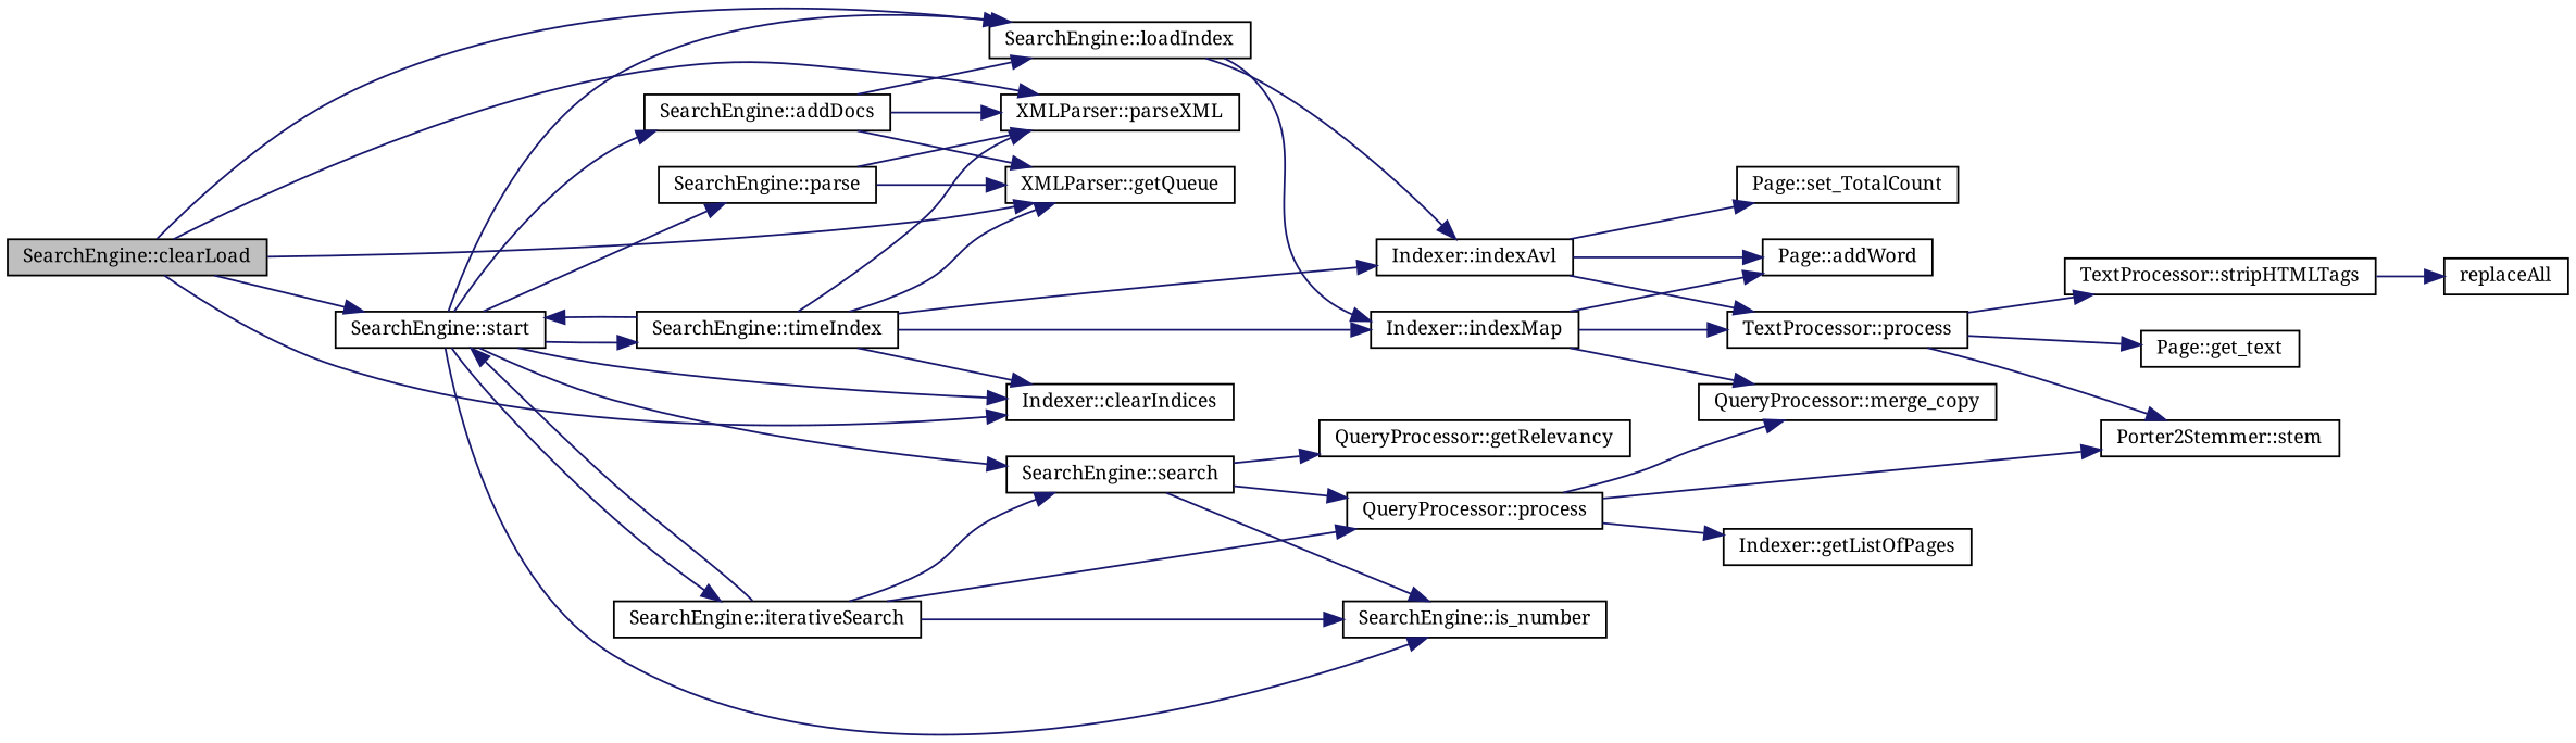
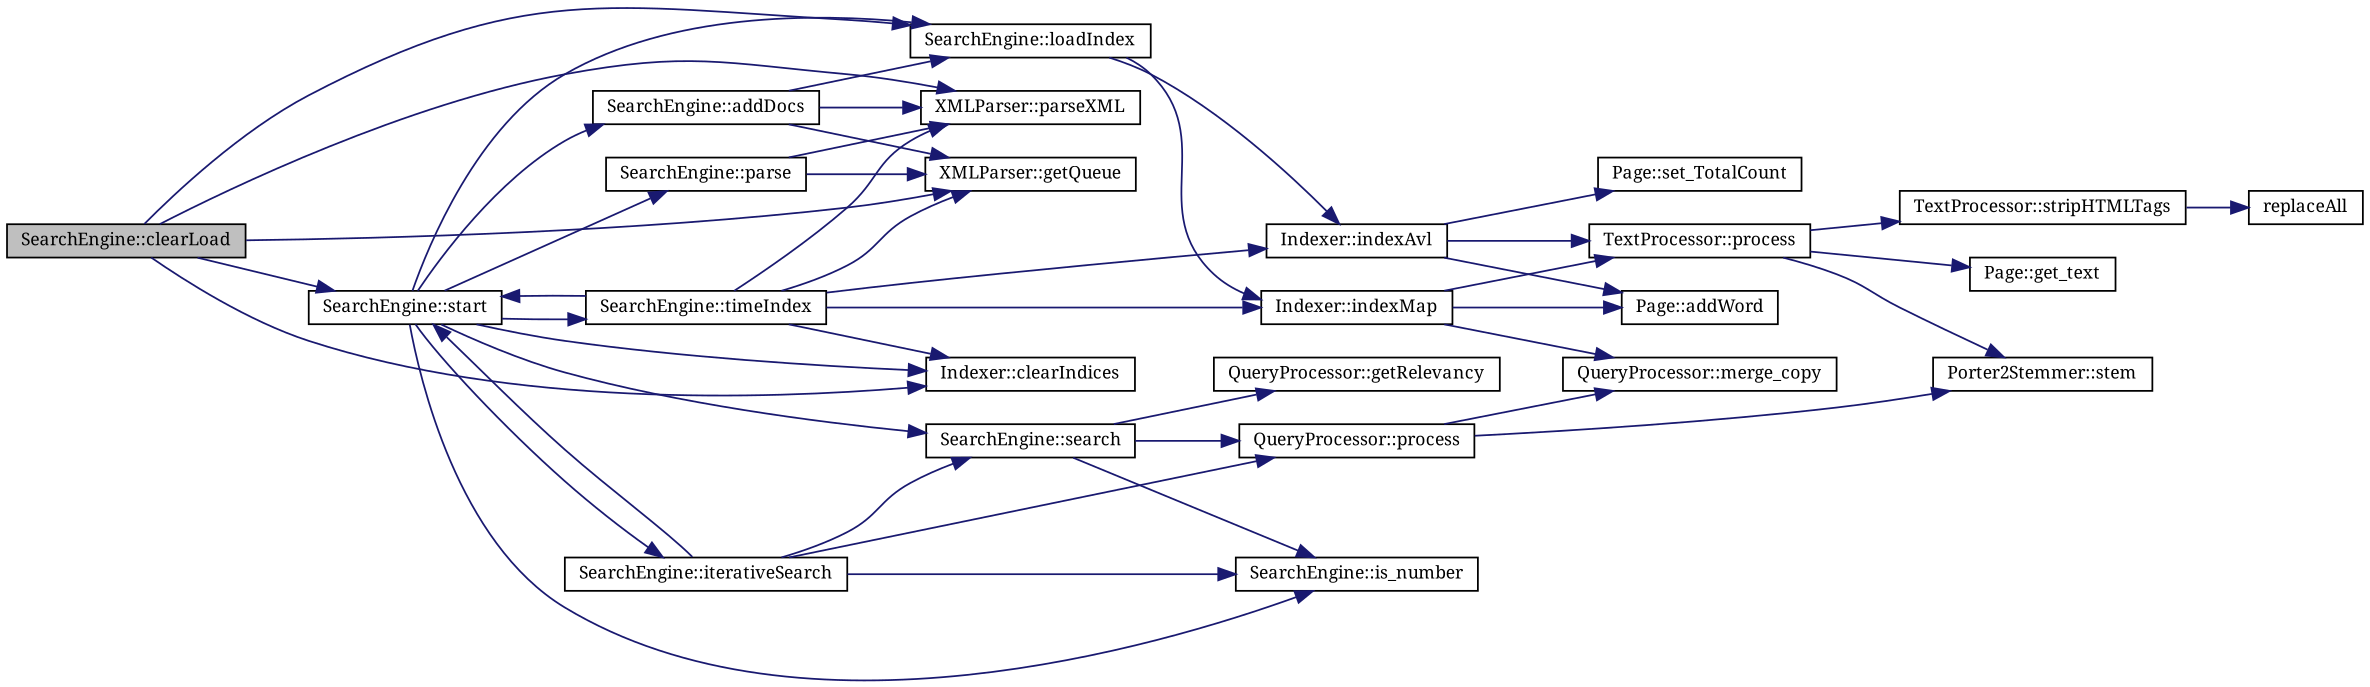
  digraph {
    fontname="Noto Serif"
    rankdir=LR
    node [color=black fillcolor=white fontname="Noto Serif" fontsize=10 shape=record style=filled]
    edge [color=midnightblue fontname="Noto Serif" fontsize=10 labelfontname=Helvetica labelfontsize=10 style=solid]
    n1 [fillcolor=grey75 fontcolor=black height=0.2 label="SearchEngine::clearLoad" width=0.4]
    n2 [height=0.2 label="SearchEngine::start" width=0.4]
    n3 [height=0.2 label="XMLParser::parseXML" width=0.4]
    n4 [height=0.2 label="XMLParser::getQueue" width=0.4]
    n5 [height=0.2 label="SearchEngine::loadIndex" width=0.4]
    n6 [height=0.2 label="Indexer::clearIndices" width=0.4]
    n7 [height=0.2 label="SearchEngine::parse" width=0.4]
    n8 [height=0.2 label="SearchEngine::is_number" width=0.4]
    n9 [height=0.2 label="SearchEngine::addDocs" width=0.4]
    n10 [height=0.2 label="SearchEngine::search" width=0.4]
    n11 [height=0.2 label="SearchEngine::iterativeSearch" width=0.4]
    n12 [height=0.2 label="SearchEngine::timeIndex" width=0.4]
    n13 [height=0.2 label="Indexer::indexMap" width=0.4]
    n14 [height=0.2 label="Indexer::indexAvl" width=0.4]
    n15 [height=0.2 label="QueryProcessor::process" width=0.4]
    n16 [height=0.2 label="QueryProcessor::getRelevancy" width=0.4]
    n17 [height=0.2 label="TextProcessor::process" width=0.4]
    n18 [height=0.2 label="Page::addWord" width=0.4]
    n19 [height=0.2 label="QueryProcessor::merge_copy" width=0.4]
    n20 [height=0.2 label="Page::set_TotalCount" width=0.4]
    n21 [height=0.2 label="Page::get_text" width=0.4]
    n22 [height=0.2 label="TextProcessor::stripHTMLTags" width=0.4]
    n23 [height=0.2 label="Porter2Stemmer::stem" width=0.4]
    n24 [height=0.2 label=replaceAll width=0.4]
-   n25 [height=0.2 label="Indexer::getListOfPages" width=0.4]
    n1 -> n2
    n1 -> n3
    n1 -> n4
    n1 -> n5
    n1 -> n6
    n2 -> n5
    n2 -> n6
    n2 -> n7
    n2 -> n8
    n2 -> n9
    n2 -> n10
    n2 -> n11
    n2 -> n12
    n5 -> n13
    n5 -> n14
    n7 -> n3
    n7 -> n4
    n9 -> n3
    n9 -> n4
    n9 -> n5
    n10 -> n8
    n10 -> n15
    n10 -> n16
    n11 -> n2
    n11 -> n8
    n11 -> n10
    n11 -> n15
    n12 -> n2
    n12 -> n3
    n12 -> n4
    n12 -> n6
    n12 -> n13
    n12 -> n14
    n13 -> n17
    n13 -> n18
    n13 -> n19
    n14 -> n17
    n14 -> n18
    n14 -> n20
    n15 -> n19
    n15 -> n23
-   n15 -> n25
    n17 -> n21
    n17 -> n22
    n17 -> n23
    n22 -> n24
  }
